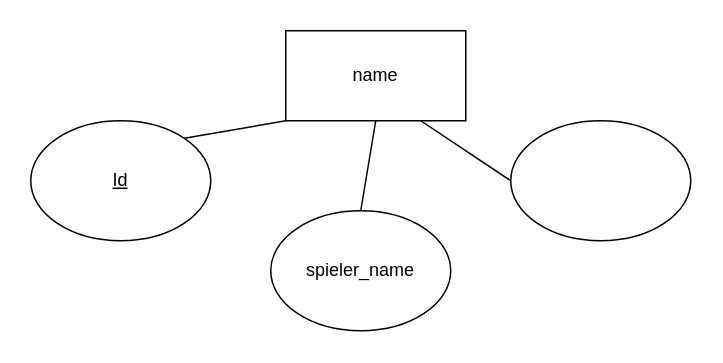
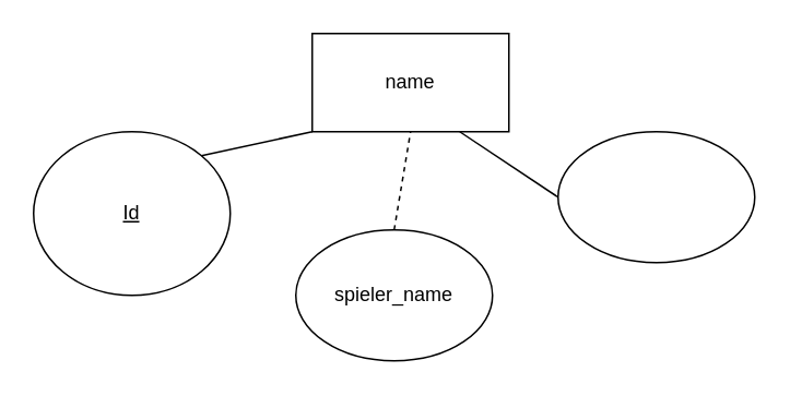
  <mxCell id="0" />
  <mxCell id="1" parent="0" />
  <mxCell id="2" value="name" style="rounded=0;whiteSpace=wrap;html=1;" vertex="1" parent="1"><mxGeometry x="190" y="20" width="120" height="60" as="geometry" /></mxCell>
- <mxCell id="3" value="&lt;u&gt;Id&lt;/u&gt;" style="ellipse;whiteSpace=wrap;html=1;" vertex="1" parent="1"><mxGeometry x="20" y="80" width="120" height="80" as="geometry" /></mxCell>
+ <mxCell id="3" value="&lt;u&gt;Id&lt;/u&gt;" style="ellipse;whiteSpace=wrap;html=1;" vertex="1" parent="1"><mxGeometry x="20" y="80" width="120" height="100" as="geometry" /></mxCell>
  <mxCell id="4" value="spieler_name" style="ellipse;whiteSpace=wrap;html=1;" vertex="1" parent="1"><mxGeometry x="180" y="140" width="120" height="80" as="geometry" /></mxCell>
  <mxCell id="5" value="" style="ellipse;whiteSpace=wrap;html=1;" vertex="1" parent="1"><mxGeometry x="340" y="80" width="120" height="80" as="geometry" /></mxCell>
- <mxCell id="6" value="" style="endArrow=none;html=1;rounded=0;exitX=0.5;exitY=0;exitDx=0;exitDy=0;entryX=0.5;entryY=1;entryDx=0;entryDy=0;" edge="1" parent="1" source="4" target="2"><mxGeometry width="50" height="50" relative="1" as="geometry"><mxPoint x="220" y="80" as="sourcePoint" /><mxPoint x="270" y="30" as="targetPoint" /></mxGeometry></mxCell>
+ <mxCell id="6" value="" style="endArrow=none;html=1;rounded=0;exitX=0.5;exitY=0;exitDx=0;exitDy=0;entryX=0.5;entryY=1;entryDx=0;entryDy=0;dashed=1;" edge="1" parent="1" source="4" target="2"><mxGeometry width="50" height="50" relative="1" as="geometry"><mxPoint x="220" y="80" as="sourcePoint" /><mxPoint x="270" y="30" as="targetPoint" /></mxGeometry></mxCell>
  <mxCell id="7" value="" style="endArrow=none;html=1;rounded=0;exitX=1;exitY=0;exitDx=0;exitDy=0;entryX=0;entryY=1;entryDx=0;entryDy=0;" edge="1" parent="1" source="3" target="2"><mxGeometry width="50" height="50" relative="1" as="geometry"><mxPoint x="220" y="80" as="sourcePoint" /><mxPoint x="270" y="30" as="targetPoint" /></mxGeometry></mxCell>
  <mxCell id="8" value="" style="endArrow=none;html=1;rounded=0;exitX=0;exitY=0.5;exitDx=0;exitDy=0;entryX=0.75;entryY=1;entryDx=0;entryDy=0;" edge="1" parent="1" source="5" target="2"><mxGeometry width="50" height="50" relative="1" as="geometry"><mxPoint x="220" y="80" as="sourcePoint" /><mxPoint x="270" y="30" as="targetPoint" /></mxGeometry></mxCell>
